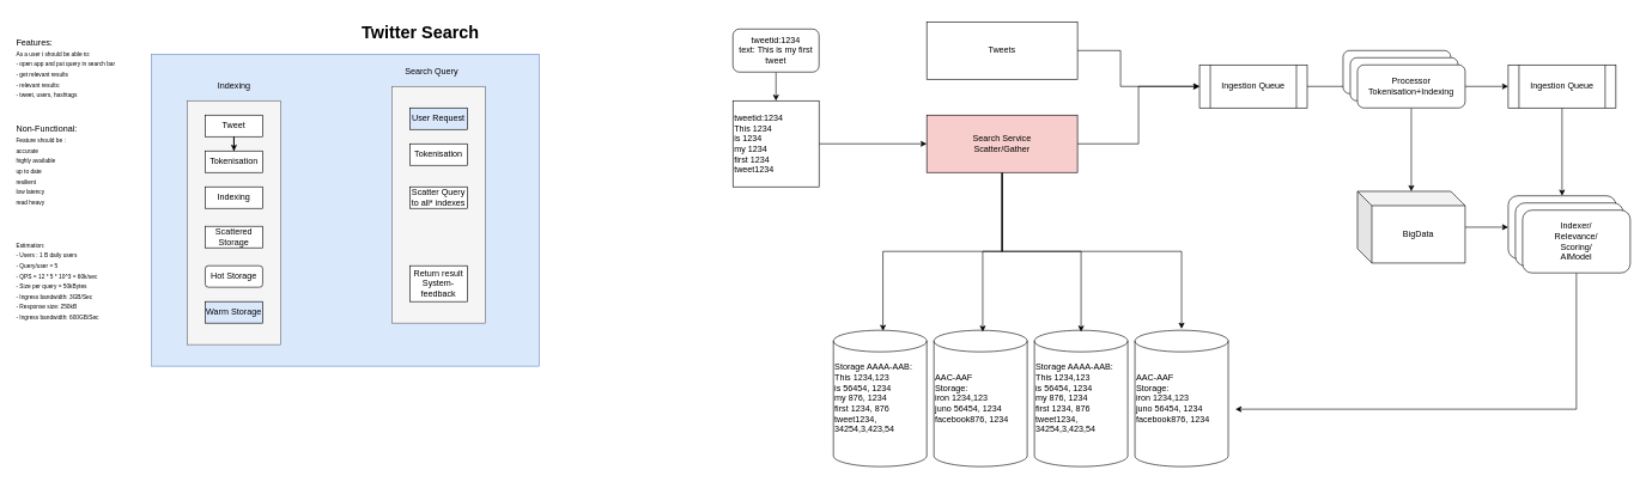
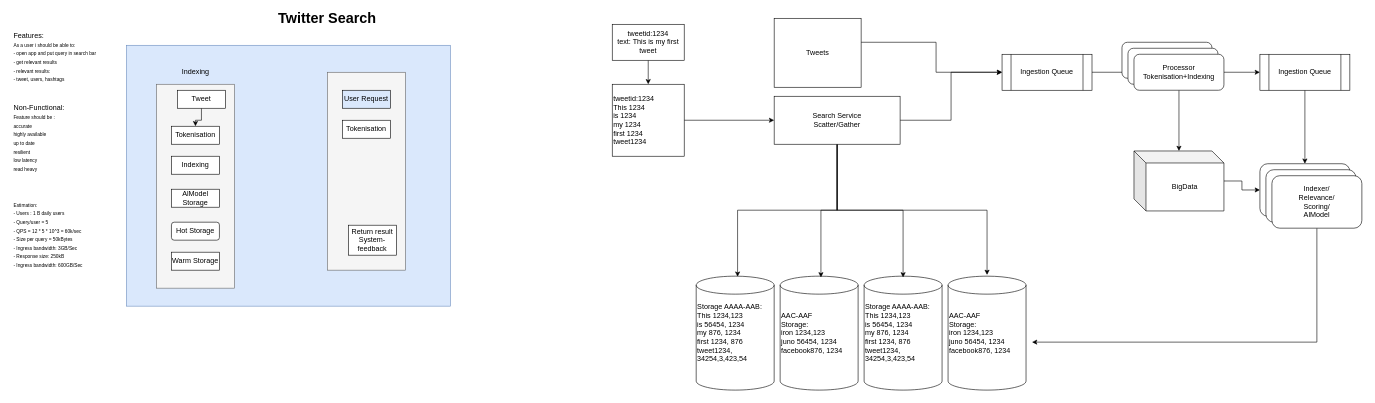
  <mxCell id="0" />
  <mxCell id="1" parent="0" />
  <mxCell id="2" value="" style="rounded=0;whiteSpace=wrap;html=1;fillColor=#dae8fc;strokeColor=#6c8ebf;align=left;" parent="1" vertex="1"><mxGeometry x="210" y="75" width="540" height="435" as="geometry" /></mxCell>
  <mxCell id="3" value="" style="rounded=0;whiteSpace=wrap;html=1;fillColor=#f5f5f5;strokeColor=#666666;fontColor=#333333;align=left;" parent="1" vertex="1"><mxGeometry x="545" y="120" width="130" height="330" as="geometry" /></mxCell>
  <mxCell id="4" value="" style="rounded=0;whiteSpace=wrap;html=1;fillColor=#f5f5f5;strokeColor=#666666;fontColor=#333333;align=left;" parent="1" vertex="1"><mxGeometry x="260" y="140" width="130" height="340" as="geometry" /></mxCell>
- <mxCell id="5" value="&lt;font style=&quot;font-size: 24px&quot;&gt;&lt;b&gt;Twitter Search&lt;/b&gt;&lt;/font&gt;" style="text;html=1;strokeColor=none;fillColor=none;align=center;verticalAlign=middle;whiteSpace=wrap;rounded=0;" parent="1" vertex="1"><mxGeometry x="360" y="35" width="450" height="20" as="geometry" /></mxCell>
+ <mxCell id="5" value="&lt;font style=&quot;font-size: 24px&quot;&gt;&lt;b&gt;Twitter Search&lt;/b&gt;&lt;/font&gt;" style="text;html=1;strokeColor=none;fillColor=none;align=center;verticalAlign=middle;whiteSpace=wrap;rounded=0;" parent="1" vertex="1"><mxGeometry x="320" y="20" width="450" height="20" as="geometry" /></mxCell>
  <mxCell id="6" value="&lt;font&gt;&lt;font style=&quot;font-size: 12px&quot;&gt;Features:&lt;br&gt;&lt;/font&gt;&lt;span style=&quot;font-size: 8px&quot;&gt;As a user i should be able to:&lt;/span&gt;&lt;br&gt;&lt;span style=&quot;font-size: 8px&quot;&gt;- open app and put query in search bar&lt;/span&gt;&lt;br&gt;&lt;span style=&quot;font-size: 8px&quot;&gt;- get relevant results&lt;/span&gt;&lt;br&gt;&lt;span style=&quot;font-size: 8px&quot;&gt;- relevant results:&lt;/span&gt;&lt;br&gt;&lt;span style=&quot;font-size: 8px&quot;&gt;- tweet, users, hashtags&lt;/span&gt;&lt;br&gt;&lt;/font&gt;" style="text;html=1;strokeColor=none;fillColor=none;align=left;verticalAlign=middle;whiteSpace=wrap;rounded=0;" parent="1" vertex="1"><mxGeometry x="20" y="50" width="150" height="90" as="geometry" /></mxCell>
  <mxCell id="7" value="Non-Functional:&lt;br&gt;&lt;font style=&quot;font-size: 8px&quot;&gt;Feature should be :&lt;br&gt;accurate&lt;br&gt;highly available&lt;br&gt;up to date&lt;br&gt;resilient&lt;br&gt;low latency&lt;br&gt;read heavy&lt;br&gt;&lt;/font&gt;" style="text;html=1;strokeColor=none;fillColor=none;align=left;verticalAlign=middle;whiteSpace=wrap;rounded=0;" parent="1" vertex="1"><mxGeometry x="20" y="170" width="190" height="120" as="geometry" /></mxCell>
  <mxCell id="8" value="&lt;font&gt;&lt;font style=&quot;font-size: 8px&quot;&gt;&lt;font&gt;Estimation:&lt;/font&gt;&lt;br&gt;- Users : 1 B daily users&lt;font&gt;&lt;br&gt;- Query/user = 5&lt;br&gt;&lt;/font&gt;-&lt;font&gt; QPS = 12 * 5 * 10^3 = 60k/sec&lt;br&gt;- Size per query = 50kBytes&lt;br&gt;- Ingress bandwidth: 3GB/Sec&lt;br&gt;- Response size: 250kB&lt;br&gt;- Ingress bandwidth: 600GB/Sec&lt;br&gt;&lt;br&gt;&lt;/font&gt;&lt;/font&gt;&lt;br&gt;&lt;/font&gt;" style="text;html=1;strokeColor=none;fillColor=none;align=left;verticalAlign=middle;whiteSpace=wrap;rounded=0;" parent="1" vertex="1"><mxGeometry x="20" y="320" width="200" height="170" as="geometry" /></mxCell>
  <mxCell id="9" style="edgeStyle=orthogonalEdgeStyle;rounded=0;orthogonalLoop=1;jettySize=auto;html=1;entryX=0.5;entryY=0;entryDx=0;entryDy=0;" parent="1" source="10" target="11" edge="1"><mxGeometry relative="1" as="geometry" /></mxCell>
- <mxCell id="10" value="Tweet" style="rounded=0;whiteSpace=wrap;html=1;" parent="1" vertex="1"><mxGeometry x="285" y="160" width="80" height="30" as="geometry" /></mxCell>
+ <mxCell id="10" value="Tweet" style="rounded=0;whiteSpace=wrap;html=1;" parent="1" vertex="1"><mxGeometry x="295" y="150" width="80" height="30" as="geometry" /></mxCell>
  <mxCell id="11" value="Tokenisation" style="rounded=0;whiteSpace=wrap;html=1;" parent="1" vertex="1"><mxGeometry x="285" y="210" width="80" height="30" as="geometry" /></mxCell>
  <mxCell id="12" value="Indexing" style="rounded=0;whiteSpace=wrap;html=1;" parent="1" vertex="1"><mxGeometry x="285" y="260" width="80" height="30" as="geometry" /></mxCell>
- <mxCell id="13" value="Scattered Storage" style="rounded=0;whiteSpace=wrap;html=1;" parent="1" vertex="1"><mxGeometry x="285" y="315" width="80" height="30" as="geometry" /></mxCell>
+ <mxCell id="13" value="AlModel Storage" style="rounded=0;whiteSpace=wrap;html=1;" parent="1" vertex="1"><mxGeometry x="285" y="315" width="80" height="30" as="geometry" /></mxCell>
  <mxCell id="14" value="Indexing" style="text;html=1;align=center;verticalAlign=middle;resizable=0;points=[];autosize=1;" parent="1" vertex="1"><mxGeometry x="295" y="110" width="60" height="20" as="geometry" /></mxCell>
  <mxCell id="15" value="User Request" style="rounded=0;whiteSpace=wrap;html=1;fillColor=#dae8fc;" parent="1" vertex="1"><mxGeometry x="570" y="150" width="80" height="30" as="geometry" /></mxCell>
  <mxCell id="16" value="Tokenisation" style="rounded=0;whiteSpace=wrap;html=1;" parent="1" vertex="1"><mxGeometry x="570" y="200" width="80" height="30" as="geometry" /></mxCell>
- <mxCell id="17" value="Scatter Query to all* indexes" style="rounded=0;whiteSpace=wrap;html=1;" parent="1" vertex="1"><mxGeometry x="570" y="260" width="80" height="30" as="geometry" /></mxCell>
- <mxCell id="18" value="Return result&lt;br&gt;System-feedback" style="rounded=0;whiteSpace=wrap;html=1;" parent="1" vertex="1"><mxGeometry x="570" y="370" width="80" height="50" as="geometry" /></mxCell>
- <mxCell id="19" value="Search Query" style="text;html=1;align=center;verticalAlign=middle;resizable=0;points=[];autosize=1;" parent="1" vertex="1"><mxGeometry x="555" y="90" width="90" height="20" as="geometry" /></mxCell>
+ <mxCell id="18" value="Return result&lt;br&gt;System-feedback" style="rounded=0;whiteSpace=wrap;html=1;" parent="1" vertex="1"><mxGeometry x="580" y="375" width="80" height="50" as="geometry" /></mxCell>
  <mxCell id="20" value="Hot Storage" style="whiteSpace=wrap;html=1;rounded=1;" parent="1" vertex="1"><mxGeometry x="285" y="370" width="80" height="30" as="geometry" /></mxCell>
- <mxCell id="21" value="Warm Storage" style="rounded=0;whiteSpace=wrap;html=1;fillColor=#dae8fc;" parent="1" vertex="1"><mxGeometry x="285" y="420" width="80" height="30" as="geometry" /></mxCell>
+ <mxCell id="21" value="Warm Storage" style="rounded=0;whiteSpace=wrap;html=1;" parent="1" vertex="1"><mxGeometry x="285" y="420" width="80" height="30" as="geometry" /></mxCell>
  <mxCell id="22" style="edgeStyle=orthogonalEdgeStyle;rounded=0;orthogonalLoop=1;jettySize=auto;html=1;entryX=0.5;entryY=0;entryDx=0;entryDy=0;" parent="1" source="23" target="25" edge="1"><mxGeometry relative="1" as="geometry" /></mxCell>
- <mxCell id="23" value="tweetid:1234&lt;br&gt;text: This is my first tweet" style="whiteSpace=wrap;html=1;rounded=1;" parent="1" vertex="1"><mxGeometry x="1020" y="40" width="120" height="60" as="geometry" /></mxCell>
+ <mxCell id="23" value="tweetid:1234&lt;br&gt;text: This is my first tweet" style="rounded=0;whiteSpace=wrap;html=1;" parent="1" vertex="1"><mxGeometry x="1020" y="40" width="120" height="60" as="geometry" /></mxCell>
  <mxCell id="24" style="edgeStyle=orthogonalEdgeStyle;rounded=0;orthogonalLoop=1;jettySize=auto;html=1;" parent="1" source="25" target="35" edge="1"><mxGeometry relative="1" as="geometry" /></mxCell>
  <mxCell id="25" value="tweetid:1234&lt;br&gt;This 1234&lt;br&gt;is 1234&lt;br&gt;my 1234&lt;br&gt;first 1234&lt;br&gt;tweet1234" style="rounded=0;whiteSpace=wrap;html=1;align=left;" parent="1" vertex="1"><mxGeometry x="1020" y="140" width="120" height="120" as="geometry" /></mxCell>
  <mxCell id="26" value="&lt;span&gt;Storage AAAA-AAB:&lt;/span&gt;&lt;br&gt;&lt;span&gt;This 1234,123&lt;/span&gt;&lt;br&gt;&lt;span&gt;is 56454, 1234&lt;/span&gt;&lt;br&gt;&lt;span&gt;my 876, 1234&lt;/span&gt;&lt;br&gt;&lt;span&gt;first 1234, 876&lt;/span&gt;&lt;br&gt;&lt;span&gt;tweet1234, 34254,3,423,54&lt;/span&gt;" style="shape=cylinder2;whiteSpace=wrap;html=1;boundedLbl=1;backgroundOutline=1;size=15;align=left;" parent="1" vertex="1"><mxGeometry x="1160" y="460" width="130" height="190" as="geometry" /></mxCell>
  <mxCell id="27" value="&lt;span&gt;AAC-AAF&lt;br&gt;Storage:&lt;/span&gt;&lt;br&gt;&lt;span&gt;iron 1234,123&lt;/span&gt;&lt;br&gt;&lt;span&gt;juno 56454, 1234&lt;/span&gt;&lt;br&gt;&lt;span&gt;facebook876, 1234&lt;/span&gt;" style="shape=cylinder2;whiteSpace=wrap;html=1;boundedLbl=1;backgroundOutline=1;size=15;align=left;" parent="1" vertex="1"><mxGeometry x="1300" y="460" width="130" height="190" as="geometry" /></mxCell>
  <mxCell id="28" value="&lt;span&gt;Storage AAAA-AAB:&lt;/span&gt;&lt;br&gt;&lt;span&gt;This 1234,123&lt;/span&gt;&lt;br&gt;&lt;span&gt;is 56454, 1234&lt;/span&gt;&lt;br&gt;&lt;span&gt;my 876, 1234&lt;/span&gt;&lt;br&gt;&lt;span&gt;first 1234, 876&lt;/span&gt;&lt;br&gt;&lt;span&gt;tweet1234, 34254,3,423,54&lt;/span&gt;" style="shape=cylinder2;whiteSpace=wrap;html=1;boundedLbl=1;backgroundOutline=1;size=15;align=left;" parent="1" vertex="1"><mxGeometry x="1440" y="460" width="130" height="190" as="geometry" /></mxCell>
  <mxCell id="29" value="&lt;span&gt;AAC-AAF&lt;br&gt;Storage:&lt;/span&gt;&lt;br&gt;&lt;span&gt;iron 1234,123&lt;/span&gt;&lt;br&gt;&lt;span&gt;juno 56454, 1234&lt;/span&gt;&lt;br&gt;&lt;span&gt;facebook876, 1234&lt;/span&gt;" style="shape=cylinder2;whiteSpace=wrap;html=1;boundedLbl=1;backgroundOutline=1;size=15;align=left;" parent="1" vertex="1"><mxGeometry x="1580" y="460" width="130" height="190" as="geometry" /></mxCell>
  <mxCell id="30" style="edgeStyle=orthogonalEdgeStyle;rounded=0;orthogonalLoop=1;jettySize=auto;html=1;entryX=0.531;entryY=0.005;entryDx=0;entryDy=0;entryPerimeter=0;" parent="1" source="35" target="26" edge="1"><mxGeometry relative="1" as="geometry" /></mxCell>
  <mxCell id="31" style="edgeStyle=orthogonalEdgeStyle;rounded=0;orthogonalLoop=1;jettySize=auto;html=1;entryX=0.523;entryY=0.011;entryDx=0;entryDy=0;entryPerimeter=0;" parent="1" source="35" target="27" edge="1"><mxGeometry relative="1" as="geometry" /></mxCell>
  <mxCell id="32" style="edgeStyle=orthogonalEdgeStyle;rounded=0;orthogonalLoop=1;jettySize=auto;html=1;entryX=0.5;entryY=0.011;entryDx=0;entryDy=0;entryPerimeter=0;" parent="1" source="35" target="28" edge="1"><mxGeometry relative="1" as="geometry" /></mxCell>
  <mxCell id="33" style="edgeStyle=orthogonalEdgeStyle;rounded=0;orthogonalLoop=1;jettySize=auto;html=1;entryX=0.5;entryY=-0.011;entryDx=0;entryDy=0;entryPerimeter=0;" parent="1" source="35" target="29" edge="1"><mxGeometry relative="1" as="geometry"><Array as="points"><mxPoint x="1395" y="350" /><mxPoint x="1645" y="350" /></Array></mxGeometry></mxCell>
  <mxCell id="34" style="edgeStyle=orthogonalEdgeStyle;rounded=0;orthogonalLoop=1;jettySize=auto;html=1;entryX=0;entryY=0.5;entryDx=0;entryDy=0;" parent="1" source="35" target="39" edge="1"><mxGeometry relative="1" as="geometry" /></mxCell>
- <mxCell id="35" value="Search Service&lt;br&gt;Scatter/Gather" style="rounded=0;whiteSpace=wrap;html=1;fillColor=#f8cecc;" parent="1" vertex="1"><mxGeometry x="1290" y="160" width="210" height="80" as="geometry" /></mxCell>
+ <mxCell id="35" value="Search Service&lt;br&gt;Scatter/Gather" style="rounded=0;whiteSpace=wrap;html=1;" parent="1" vertex="1"><mxGeometry x="1290" y="160" width="210" height="80" as="geometry" /></mxCell>
  <mxCell id="36" style="edgeStyle=orthogonalEdgeStyle;rounded=0;orthogonalLoop=1;jettySize=auto;html=1;entryX=0;entryY=0.5;entryDx=0;entryDy=0;" parent="1" source="37" target="45" edge="1"><mxGeometry relative="1" as="geometry" /></mxCell>
- <mxCell id="37" value="BigData" style="shape=cube;whiteSpace=wrap;html=1;boundedLbl=1;backgroundOutline=1;darkOpacity=0.05;darkOpacity2=0.1;" parent="1" vertex="1"><mxGeometry x="1890" y="266.25" width="150" height="100" as="geometry" /></mxCell>
+ <mxCell id="37" value="BigData" style="shape=cube;whiteSpace=wrap;html=1;boundedLbl=1;backgroundOutline=1;darkOpacity=0.05;darkOpacity2=0.1;" parent="1" vertex="1"><mxGeometry x="1890" y="251.25" width="150" height="100" as="geometry" /></mxCell>
  <mxCell id="38" style="edgeStyle=orthogonalEdgeStyle;rounded=0;orthogonalLoop=1;jettySize=auto;html=1;entryX=0;entryY=0.5;entryDx=0;entryDy=0;" parent="1" source="39" target="44" edge="1"><mxGeometry relative="1" as="geometry" /></mxCell>
  <mxCell id="39" value="Ingestion Queue" style="shape=process;whiteSpace=wrap;html=1;backgroundOutline=1;" parent="1" vertex="1"><mxGeometry x="1670" y="90" width="150" height="60" as="geometry" /></mxCell>
  <mxCell id="40" value="Processor&lt;br&gt;Tokenisation+Indexing" style="rounded=1;whiteSpace=wrap;html=1;" parent="1" vertex="1"><mxGeometry x="1870" y="70" width="150" height="60" as="geometry" /></mxCell>
  <mxCell id="41" value="Processor&lt;br&gt;Tokenisation+Indexing" style="rounded=1;whiteSpace=wrap;html=1;" parent="1" vertex="1"><mxGeometry x="1880" y="80" width="150" height="60" as="geometry" /></mxCell>
  <mxCell id="42" style="edgeStyle=orthogonalEdgeStyle;rounded=0;orthogonalLoop=1;jettySize=auto;html=1;" parent="1" source="44" target="37" edge="1"><mxGeometry relative="1" as="geometry" /></mxCell>
  <mxCell id="43" style="edgeStyle=orthogonalEdgeStyle;rounded=0;orthogonalLoop=1;jettySize=auto;html=1;entryX=0;entryY=0.5;entryDx=0;entryDy=0;" parent="1" source="44" target="47" edge="1"><mxGeometry relative="1" as="geometry" /></mxCell>
  <mxCell id="44" value="Processor&lt;br&gt;Tokenisation+Indexing" style="rounded=1;whiteSpace=wrap;html=1;" parent="1" vertex="1"><mxGeometry x="1890" y="90" width="150" height="60" as="geometry" /></mxCell>
  <mxCell id="45" value="Indexer/&lt;br&gt;Relevance/&lt;br&gt;Scoring/&lt;br&gt;AlModel" style="rounded=1;whiteSpace=wrap;html=1;" parent="1" vertex="1"><mxGeometry x="2100" y="272.5" width="150" height="87.5" as="geometry" /></mxCell>
  <mxCell id="46" style="edgeStyle=orthogonalEdgeStyle;rounded=0;orthogonalLoop=1;jettySize=auto;html=1;entryX=0.5;entryY=0;entryDx=0;entryDy=0;" parent="1" source="47" target="45" edge="1"><mxGeometry relative="1" as="geometry" /></mxCell>
  <mxCell id="47" value="Ingestion Queue" style="shape=process;whiteSpace=wrap;html=1;backgroundOutline=1;" parent="1" vertex="1"><mxGeometry x="2100" y="90" width="150" height="60" as="geometry" /></mxCell>
  <mxCell id="48" value="Indexer/&lt;br&gt;Relevance/&lt;br&gt;Scoring/&lt;br&gt;AlModel" style="rounded=1;whiteSpace=wrap;html=1;" parent="1" vertex="1"><mxGeometry x="2110" y="282.5" width="150" height="87.5" as="geometry" /></mxCell>
  <mxCell id="49" style="edgeStyle=orthogonalEdgeStyle;rounded=0;orthogonalLoop=1;jettySize=auto;html=1;" parent="1" source="50" edge="1"><mxGeometry relative="1" as="geometry"><mxPoint x="1720" y="570" as="targetPoint" /><Array as="points"><mxPoint x="2195" y="570" /></Array></mxGeometry></mxCell>
  <mxCell id="50" value="Indexer/&lt;br&gt;Relevance/&lt;br&gt;Scoring/&lt;br&gt;AlModel" style="rounded=1;whiteSpace=wrap;html=1;" parent="1" vertex="1"><mxGeometry x="2120" y="292.5" width="150" height="87.5" as="geometry" /></mxCell>
  <mxCell id="51" style="edgeStyle=orthogonalEdgeStyle;rounded=0;orthogonalLoop=1;jettySize=auto;html=1;entryX=0;entryY=0.5;entryDx=0;entryDy=0;" parent="1" source="52" target="39" edge="1"><mxGeometry relative="1" as="geometry"><Array as="points"><mxPoint x="1560" y="70" /><mxPoint x="1560" y="120" /></Array></mxGeometry></mxCell>
- <mxCell id="52" value="Tweets" style="rounded=0;whiteSpace=wrap;html=1;" parent="1" vertex="1"><mxGeometry x="1290" y="30" width="210" height="80" as="geometry" /></mxCell>
+ <mxCell id="52" value="Tweets" style="rounded=0;whiteSpace=wrap;html=1;" parent="1" vertex="1"><mxGeometry x="1290" y="30" width="145" height="115" as="geometry" /></mxCell>
